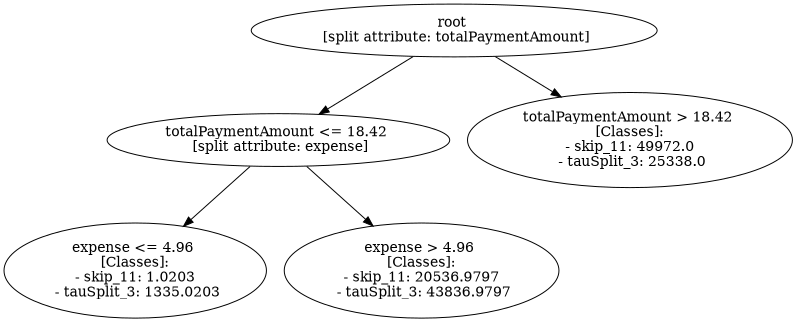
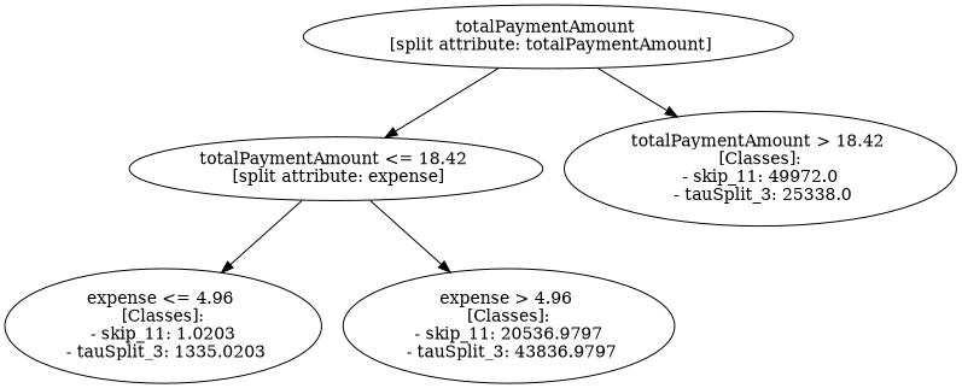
  digraph {
-   n1 [label="root \n [split attribute: totalPaymentAmount]"]
+   n1 [label="totalPaymentAmount \n [split attribute: totalPaymentAmount]"]
    n2 [label="totalPaymentAmount <= 18.42 \n [split attribute: expense]"]
    n3 [label="totalPaymentAmount > 18.42 \n [Classes]: \n - skip_11: 49972.0 \n - tauSplit_3: 25338.0"]
    n4 [label="expense <= 4.96 \n [Classes]: \n - skip_11: 1.0203 \n - tauSplit_3: 1335.0203"]
    n5 [label="expense > 4.96 \n [Classes]: \n - skip_11: 20536.9797 \n - tauSplit_3: 43836.9797"]
    n1 -> n2
    n1 -> n3
    n2 -> n4
    n2 -> n5
  }
